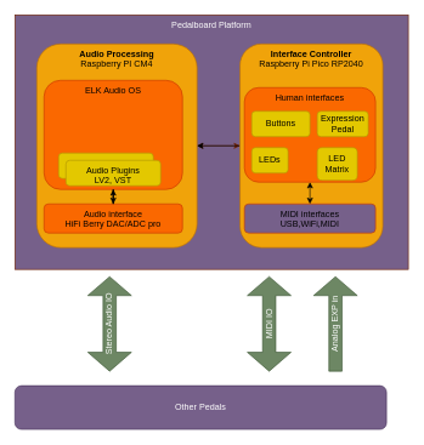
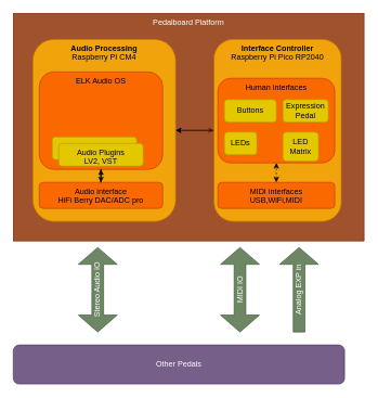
  <mxCell id="0" />
  <mxCell id="1" parent="0" />
- <mxCell id="2" value="Pedalboard Platform" style="rounded=0;whiteSpace=wrap;html=1;fillColor=#76608a;fontColor=#ffffff;strokeColor=#6D1F00;verticalAlign=top;" parent="1" vertex="1"><mxGeometry x="20" y="20" width="540" height="350" as="geometry" /></mxCell>
+ <mxCell id="2" value="Pedalboard Platform" style="rounded=0;whiteSpace=wrap;html=1;fillColor=#a0522d;fontColor=#ffffff;strokeColor=#6D1F00;verticalAlign=top;" parent="1" vertex="1"><mxGeometry x="20" y="20" width="540" height="350" as="geometry" /></mxCell>
  <mxCell id="3" value="" style="rounded=0;orthogonalLoop=1;jettySize=auto;html=1;entryX=0;entryY=0.5;entryDx=0;entryDy=0;fillColor=#a0522d;strokeColor=#6D1F00;startArrow=classic;startFill=1;" parent="1" source="4" target="6" edge="1"><mxGeometry relative="1" as="geometry" /></mxCell>
  <mxCell id="4" value="&lt;b&gt;Audio Processing&lt;/b&gt;&lt;br&gt;Raspberry PI CM4" style="rounded=1;whiteSpace=wrap;html=1;fillColor=#f0a30a;fontColor=#000000;strokeColor=#BD7000;verticalAlign=top;" parent="1" vertex="1"><mxGeometry x="50" y="60" width="220" height="280" as="geometry" /></mxCell>
  <mxCell id="5" value="" style="edgeStyle=orthogonalEdgeStyle;rounded=0;orthogonalLoop=1;jettySize=auto;html=1;entryX=1;entryY=0.5;entryDx=0;entryDy=0;endArrow=classic;endFill=1;labelBorderColor=none;labelBackgroundColor=none;" parent="1" source="6" target="4" edge="1"><mxGeometry relative="1" as="geometry" /></mxCell>
  <mxCell id="6" value="&lt;b&gt;Interface Controller&lt;/b&gt;&lt;br&gt;Raspberry Pi Pico RP2040" style="rounded=1;whiteSpace=wrap;html=1;fillColor=#f0a30a;fontColor=#000000;strokeColor=#BD7000;verticalAlign=top;" parent="1" vertex="1"><mxGeometry x="329" y="60" width="196" height="280" as="geometry" /></mxCell>
  <mxCell id="7" value="Human interfaces" style="rounded=1;whiteSpace=wrap;html=1;fillColor=#fa6800;fontColor=#000000;strokeColor=#C73500;verticalAlign=top;" parent="1" vertex="1"><mxGeometry x="335" y="120" width="180" height="130" as="geometry" /></mxCell>
- <mxCell id="8" value="MIDI interfaces&lt;br&gt;USB,WiFi,MIDI" style="rounded=1;whiteSpace=wrap;html=1;fillColor=#76608a;fontColor=#000000;strokeColor=#C73500;verticalAlign=top;" parent="1" vertex="1"><mxGeometry x="335" y="280" width="180" height="40" as="geometry" /></mxCell>
- <mxCell id="9" value="" style="endArrow=classic;startArrow=classic;html=1;rounded=0;entryX=0.5;entryY=1;entryDx=0;entryDy=0;exitX=0.5;exitY=0;exitDx=0;exitDy=0;" parent="1" source="8" target="7" edge="1"><mxGeometry width="50" height="50" relative="1" as="geometry"><mxPoint x="395" y="200" as="sourcePoint" /><mxPoint x="475" y="320" as="targetPoint" /></mxGeometry></mxCell>
+ <mxCell id="8" value="MIDI interfaces&lt;br&gt;USB,WiFi,MIDI" style="rounded=1;whiteSpace=wrap;html=1;fillColor=#fa6800;fontColor=#000000;strokeColor=#C73500;verticalAlign=top;" parent="1" vertex="1"><mxGeometry x="335" y="280" width="180" height="40" as="geometry" /></mxCell>
+ <mxCell id="9" value="" style="endArrow=classic;startArrow=classic;html=1;rounded=0;entryX=0.5;entryY=1;entryDx=0;entryDy=0;exitX=0.5;exitY=0;exitDx=0;exitDy=0;dashed=1;" parent="1" source="8" target="7" edge="1"><mxGeometry width="50" height="50" relative="1" as="geometry"><mxPoint x="395" y="200" as="sourcePoint" /><mxPoint x="475" y="320" as="targetPoint" /></mxGeometry></mxCell>
  <mxCell id="10" value="Buttons" style="rounded=1;whiteSpace=wrap;html=1;fillColor=#e3c800;fontColor=#000000;strokeColor=#B09500;" parent="1" vertex="1"><mxGeometry x="345" y="152.5" width="80" height="35" as="geometry" /></mxCell>
  <mxCell id="11" value="LEDs" style="rounded=1;whiteSpace=wrap;html=1;fillColor=#e3c800;fontColor=#000000;strokeColor=#B09500;" parent="1" vertex="1"><mxGeometry x="345" y="202.5" width="50" height="35" as="geometry" /></mxCell>
  <mxCell id="12" value="Expression&lt;br&gt;Pedal" style="rounded=1;whiteSpace=wrap;html=1;fillColor=#e3c800;fontColor=#000000;strokeColor=#B09500;" parent="1" vertex="1"><mxGeometry x="435" y="152.5" width="70" height="35" as="geometry" /></mxCell>
  <mxCell id="13" value="LED&lt;br&gt;Matrix" style="rounded=1;whiteSpace=wrap;html=1;fillColor=#e3c800;fontColor=#000000;strokeColor=#B09500;" parent="1" vertex="1"><mxGeometry x="435" y="202.5" width="55" height="45" as="geometry" /></mxCell>
  <mxCell id="14" value="MIDI IO" style="shape=doubleArrow;whiteSpace=wrap;html=1;rotation=-90;fillColor=#6d8764;fontColor=#ffffff;strokeColor=#3A5431;" parent="1" vertex="1"><mxGeometry x="304" y="415" width="130" height="60" as="geometry" /></mxCell>
  <mxCell id="15" value="Stereo Audio IO" style="shape=doubleArrow;whiteSpace=wrap;html=1;rotation=-90;fillColor=#6d8764;fontColor=#ffffff;strokeColor=#3A5431;" parent="1" vertex="1"><mxGeometry x="85" y="415" width="130" height="60" as="geometry" /></mxCell>
  <mxCell id="16" value="Other Pedals" style="rounded=1;whiteSpace=wrap;html=1;fillColor=#76608a;fontColor=#ffffff;strokeColor=#432D57;" parent="1" vertex="1"><mxGeometry x="20" y="530" width="510" height="60" as="geometry" /></mxCell>
  <mxCell id="17" value="Analog EXP in" style="shape=singleArrow;whiteSpace=wrap;html=1;rotation=-90;fillColor=#6d8764;fontColor=#ffffff;strokeColor=#3A5431;" parent="1" vertex="1"><mxGeometry x="395" y="415" width="130" height="60" as="geometry" /></mxCell>
  <mxCell id="18" value="ELK Audio OS&lt;br&gt;" style="rounded=1;whiteSpace=wrap;html=1;verticalAlign=top;fillColor=#fa6800;fontColor=#000000;strokeColor=#C73500;" parent="1" vertex="1"><mxGeometry x="60" y="110" width="190" height="150" as="geometry" /></mxCell>
  <mxCell id="19" style="rounded=0;orthogonalLoop=1;jettySize=auto;html=1;exitX=0.5;exitY=0;exitDx=0;exitDy=0;entryX=0.5;entryY=1;entryDx=0;entryDy=0;" parent="1" source="20" target="18" edge="1"><mxGeometry relative="1" as="geometry" /></mxCell>
  <mxCell id="20" value="Audio interface&lt;br&gt;HiFi Berry DAC/ADC pro" style="rounded=1;whiteSpace=wrap;html=1;fillColor=#fa6800;fontColor=#000000;strokeColor=#C73500;verticalAlign=top;" parent="1" vertex="1"><mxGeometry x="60" y="280" width="190" height="40" as="geometry" /></mxCell>
  <mxCell id="21" value="" style="rounded=1;whiteSpace=wrap;html=1;fillColor=#e3c800;fontColor=#000000;strokeColor=#B09500;" parent="1" vertex="1"><mxGeometry x="80" y="210" width="130" height="35" as="geometry" /></mxCell>
  <mxCell id="22" value="" style="edgeStyle=orthogonalEdgeStyle;rounded=0;orthogonalLoop=1;jettySize=auto;html=1;exitX=0.5;exitY=1;exitDx=0;exitDy=0;" parent="1" source="18" target="20" edge="1"><mxGeometry relative="1" as="geometry" /></mxCell>
  <mxCell id="23" value="Audio Plugins&lt;br&gt;LV2, VST" style="rounded=1;whiteSpace=wrap;html=1;fillColor=#e3c800;fontColor=#000000;strokeColor=#B09500;verticalAlign=top;" parent="1" vertex="1"><mxGeometry x="90" y="220" width="130" height="35" as="geometry" /></mxCell>
